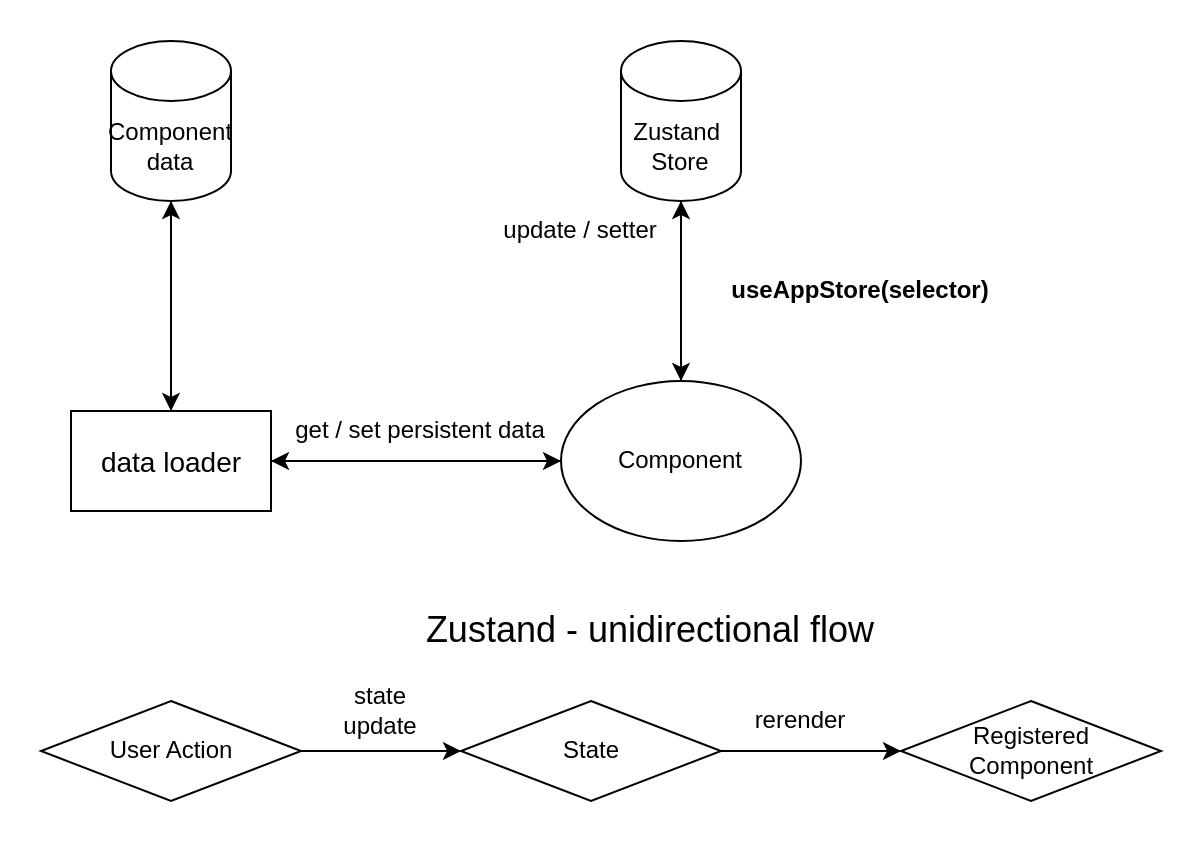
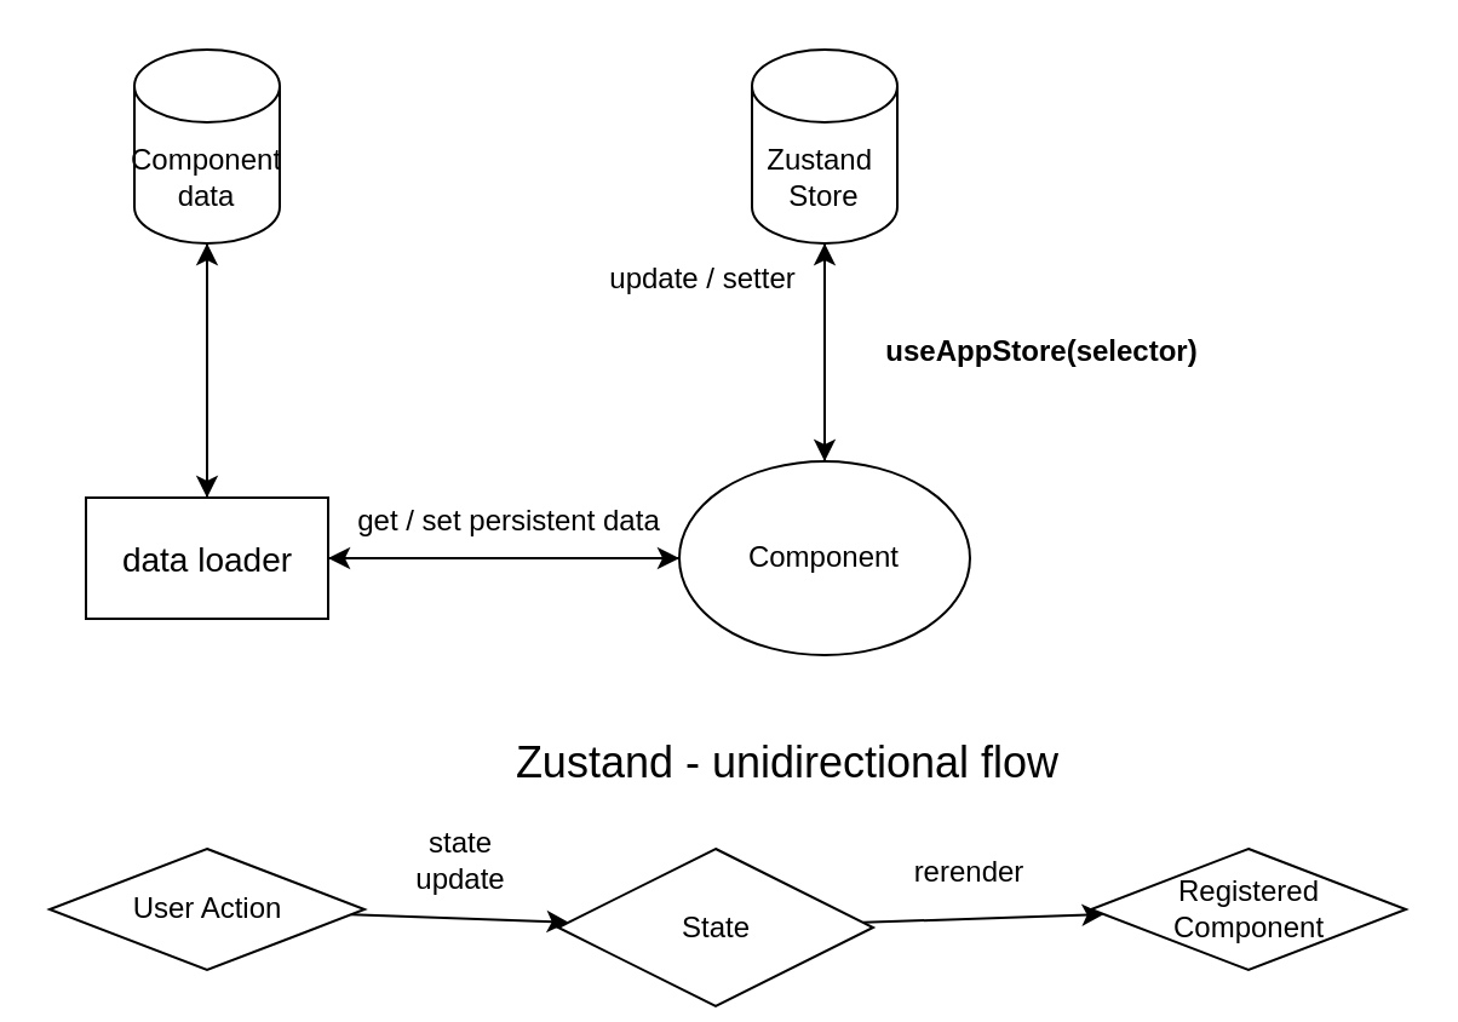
  <mxCell id="0" />
  <mxCell id="1" parent="0" />
  <mxCell id="2" value="" style="edgeStyle=none;html=1;entryX=0.5;entryY=1;entryDx=0;entryDy=0;entryPerimeter=0;" edge="1" parent="1" source="4" target="6"><mxGeometry relative="1" as="geometry"><mxPoint x="360" y="120" as="targetPoint" /></mxGeometry></mxCell>
  <mxCell id="3" value="" style="edgeStyle=none;html=1;fontSize=18;" edge="1" parent="1" source="4" target="19"><mxGeometry relative="1" as="geometry" /></mxCell>
  <mxCell id="4" value="Component" style="ellipse;whiteSpace=wrap;html=1;" vertex="1" parent="1"><mxGeometry x="280" y="190" width="120" height="80" as="geometry" /></mxCell>
  <mxCell id="5" value="" style="edgeStyle=none;html=1;" edge="1" parent="1" source="6" target="4"><mxGeometry relative="1" as="geometry" /></mxCell>
  <mxCell id="6" value="Zustand&amp;nbsp;&lt;br&gt;Store" style="shape=cylinder3;whiteSpace=wrap;html=1;boundedLbl=1;backgroundOutline=1;size=15;" vertex="1" parent="1"><mxGeometry x="310" y="20" width="60" height="80" as="geometry" /></mxCell>
  <mxCell id="7" value="useAppStore(selector)" style="text;strokeColor=none;align=center;fillColor=none;html=1;verticalAlign=middle;whiteSpace=wrap;rounded=0;fontStyle=1" vertex="1" parent="1"><mxGeometry x="360" y="130" width="140" height="30" as="geometry" /></mxCell>
  <mxCell id="8" value="update / setter" style="text;strokeColor=none;align=center;fillColor=none;html=1;verticalAlign=middle;whiteSpace=wrap;rounded=0;" vertex="1" parent="1"><mxGeometry x="220" y="100" width="140" height="30" as="geometry" /></mxCell>
  <mxCell id="9" value="" style="edgeStyle=none;html=1;" edge="1" parent="1" source="10" target="13"><mxGeometry relative="1" as="geometry" /></mxCell>
- <mxCell id="10" value="State" style="shape=rhombus;html=1;dashed=0;whitespace=wrap;perimeter=rhombusPerimeter;" vertex="1" parent="1"><mxGeometry x="230" y="350" width="130" height="50" as="geometry" /></mxCell>
+ <mxCell id="10" value="State" style="shape=rhombus;html=1;dashed=0;whitespace=wrap;perimeter=rhombusPerimeter;" vertex="1" parent="1"><mxGeometry x="230" y="350" width="130" height="65" as="geometry" /></mxCell>
  <mxCell id="11" value="" style="edgeStyle=none;html=1;" edge="1" parent="1" source="12" target="10"><mxGeometry relative="1" as="geometry" /></mxCell>
  <mxCell id="12" value="User Action" style="shape=rhombus;html=1;dashed=0;whitespace=wrap;perimeter=rhombusPerimeter;" vertex="1" parent="1"><mxGeometry x="20" y="350" width="130" height="50" as="geometry" /></mxCell>
  <mxCell id="13" value="Registered&lt;br&gt;Component" style="shape=rhombus;html=1;dashed=0;whitespace=wrap;perimeter=rhombusPerimeter;" vertex="1" parent="1"><mxGeometry x="450" y="350" width="130" height="50" as="geometry" /></mxCell>
  <mxCell id="14" value="state update" style="text;strokeColor=none;align=center;fillColor=none;html=1;verticalAlign=middle;whiteSpace=wrap;rounded=0;" vertex="1" parent="1"><mxGeometry x="160" y="340" width="60" height="30" as="geometry" /></mxCell>
  <mxCell id="15" value="rerender" style="text;strokeColor=none;align=center;fillColor=none;html=1;verticalAlign=middle;whiteSpace=wrap;rounded=0;" vertex="1" parent="1"><mxGeometry x="370" y="345" width="60" height="30" as="geometry" /></mxCell>
  <mxCell id="16" value="Zustand - unidirectional flow" style="text;strokeColor=none;align=center;fillColor=none;html=1;verticalAlign=middle;whiteSpace=wrap;rounded=0;fontSize=18;" vertex="1" parent="1"><mxGeometry x="200" y="300" width="250" height="30" as="geometry" /></mxCell>
  <mxCell id="17" value="" style="edgeStyle=none;html=1;fontSize=14;entryX=1;entryY=1;entryDx=0;entryDy=0;" edge="1" parent="1" source="19" target="20"><mxGeometry relative="1" as="geometry"><mxPoint x="100" y="320" as="targetPoint" /></mxGeometry></mxCell>
  <mxCell id="18" value="" style="edgeStyle=none;html=1;fontSize=14;" edge="1" parent="1" source="19" target="22"><mxGeometry relative="1" as="geometry" /></mxCell>
  <mxCell id="19" value="&lt;font style=&quot;font-size: 14px;&quot;&gt;data loader&lt;/font&gt;" style="html=1;dashed=0;whitespace=wrap;fontSize=18;" vertex="1" parent="1"><mxGeometry x="35" y="205" width="100" height="50" as="geometry" /></mxCell>
  <mxCell id="20" value="get / set persistent data" style="text;strokeColor=none;align=center;fillColor=none;html=1;verticalAlign=middle;whiteSpace=wrap;rounded=0;" vertex="1" parent="1"><mxGeometry x="140" y="200" width="140" height="30" as="geometry" /></mxCell>
  <mxCell id="21" value="" style="edgeStyle=none;html=1;fontSize=14;" edge="1" parent="1" source="22" target="19"><mxGeometry relative="1" as="geometry" /></mxCell>
  <mxCell id="22" value="Component data" style="shape=cylinder3;whiteSpace=wrap;html=1;boundedLbl=1;backgroundOutline=1;size=15;" vertex="1" parent="1"><mxGeometry x="55" y="20" width="60" height="80" as="geometry" /></mxCell>
